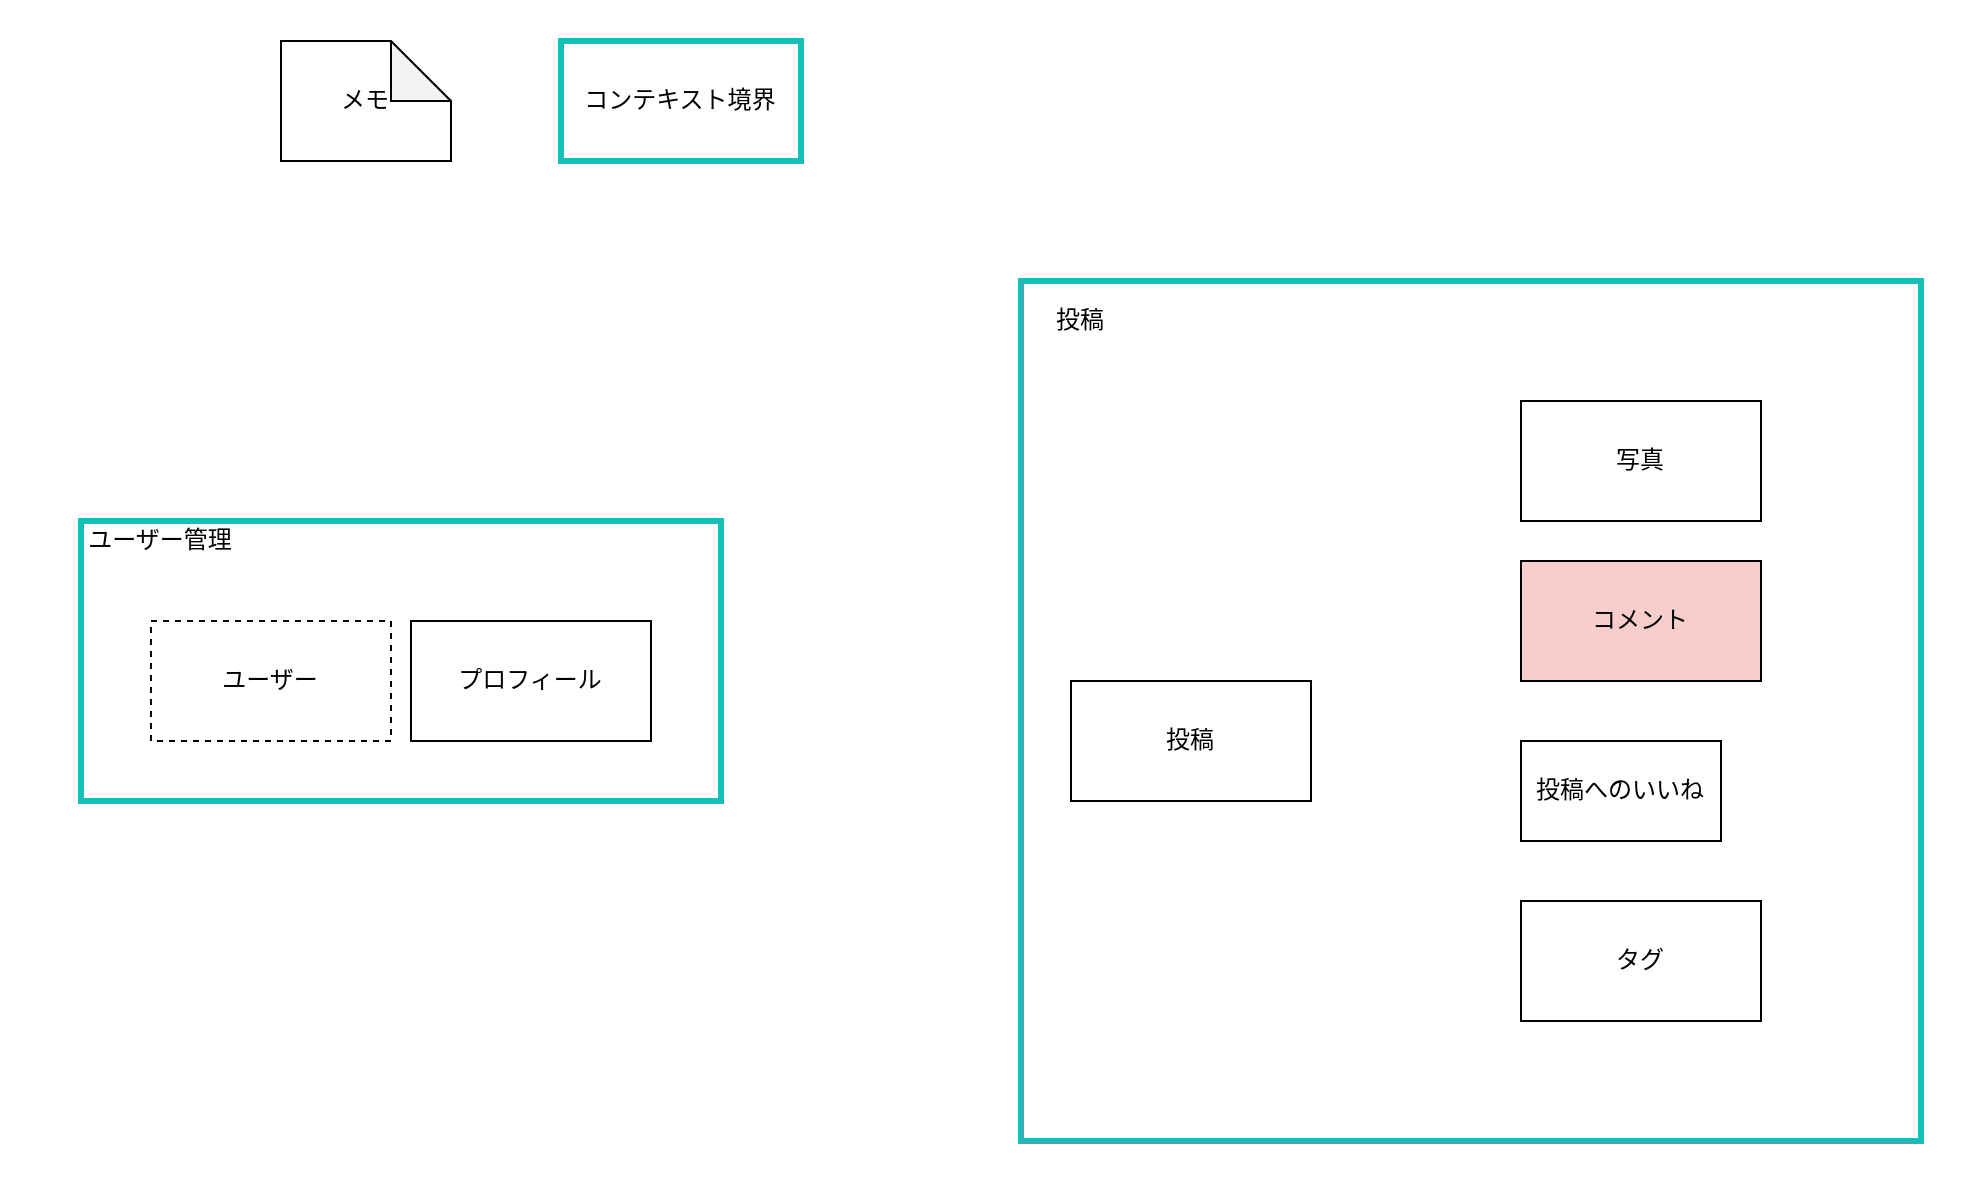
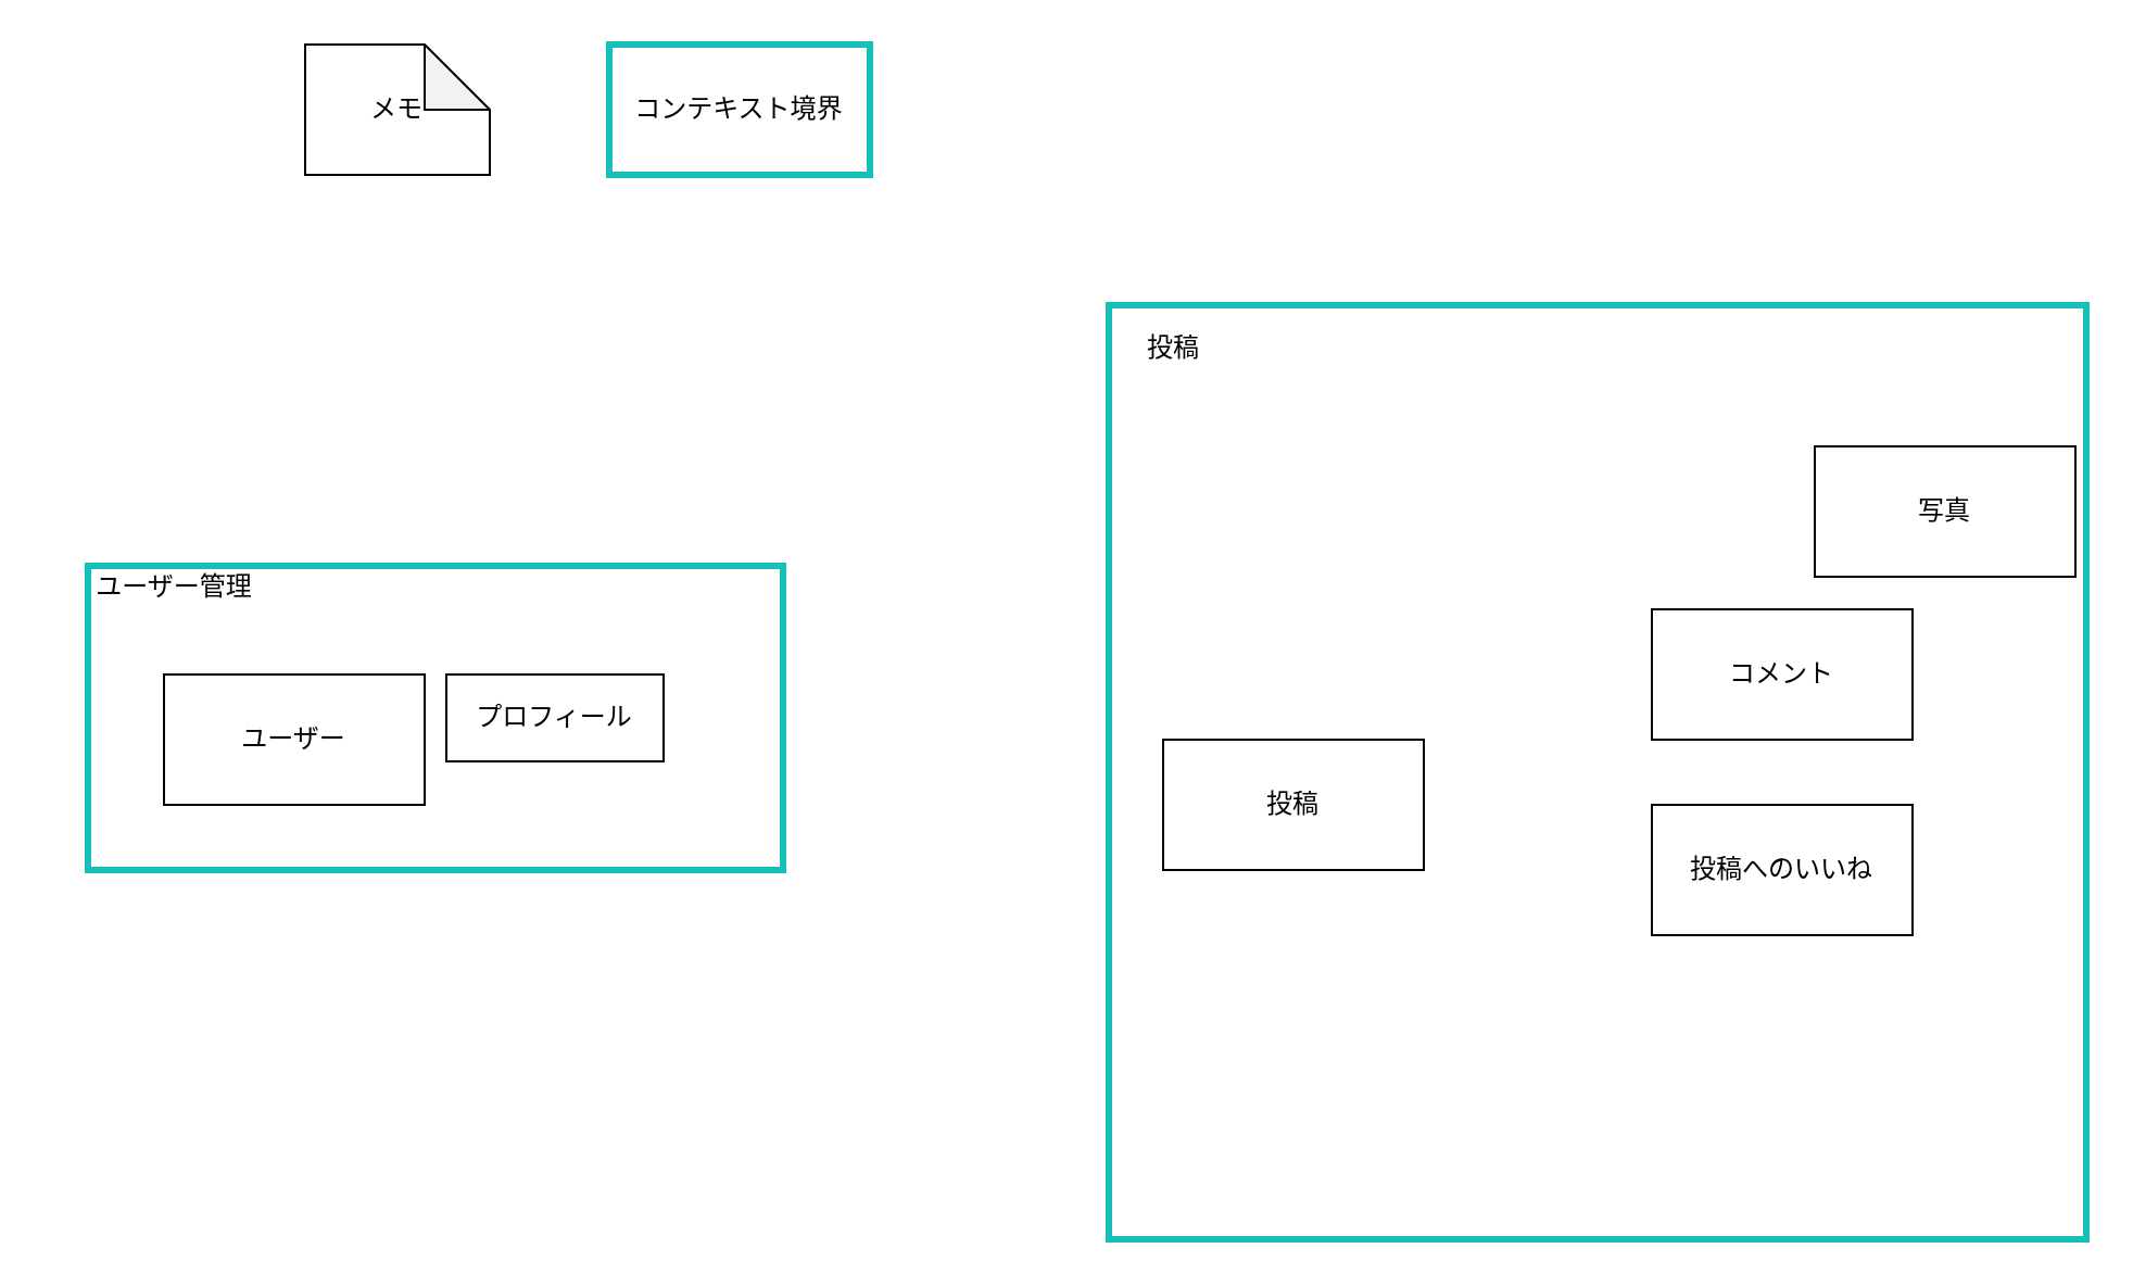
  <mxCell id="0" />
  <mxCell id="1" parent="0" />
  <mxCell id="2" value="&lt;div&gt;&lt;br&gt;&lt;/div&gt;" style="rounded=0;whiteSpace=wrap;html=1;strokeWidth=3;strokeColor=#17BFB9;align=left;" vertex="1" parent="1"><mxGeometry x="510" y="140" width="450" height="430" as="geometry" /></mxCell>
  <mxCell id="3" value="&lt;div&gt;&lt;br&gt;&lt;/div&gt;" style="rounded=0;whiteSpace=wrap;html=1;strokeWidth=3;strokeColor=#17BFB9;align=left;" vertex="1" parent="1"><mxGeometry x="40" y="260" width="320" height="140" as="geometry" /></mxCell>
  <mxCell id="4" value="メモ" style="shape=note;whiteSpace=wrap;html=1;backgroundOutline=1;darkOpacity=0.05;" vertex="1" parent="1"><mxGeometry x="140" y="20" width="85" height="60" as="geometry" /></mxCell>
  <mxCell id="5" value="コンテキスト境界" style="rounded=0;whiteSpace=wrap;html=1;strokeWidth=3;strokeColor=#17BFB9;" vertex="1" parent="1"><mxGeometry x="280" y="20" width="120" height="60" as="geometry" /></mxCell>
- <mxCell id="6" value="プロフィール" style="rounded=0;whiteSpace=wrap;html=1;" vertex="1" parent="1"><mxGeometry x="205" y="310" width="120" height="60" as="geometry" /></mxCell>
- <mxCell id="7" value="ユーザー" style="rounded=0;whiteSpace=wrap;html=1;dashed=1;" vertex="1" parent="1"><mxGeometry x="75" y="310" width="120" height="60" as="geometry" /></mxCell>
+ <mxCell id="6" value="プロフィール" style="rounded=0;whiteSpace=wrap;html=1;" vertex="1" parent="1"><mxGeometry x="205" y="310" width="100" height="40" as="geometry" /></mxCell>
+ <mxCell id="7" value="ユーザー" style="rounded=0;whiteSpace=wrap;html=1;" vertex="1" parent="1"><mxGeometry x="75" y="310" width="120" height="60" as="geometry" /></mxCell>
  <mxCell id="8" value="投稿" style="rounded=0;whiteSpace=wrap;html=1;" vertex="1" parent="1"><mxGeometry x="535" y="340" width="120" height="60" as="geometry" /></mxCell>
- <mxCell id="9" value="写真" style="rounded=0;whiteSpace=wrap;html=1;" vertex="1" parent="1"><mxGeometry x="760" y="200" width="120" height="60" as="geometry" /></mxCell>
- <mxCell id="10" value="コメント" style="rounded=0;whiteSpace=wrap;html=1;fillColor=#f8cecc;" vertex="1" parent="1"><mxGeometry x="760" y="280" width="120" height="60" as="geometry" /></mxCell>
- <mxCell id="11" value="投稿へのいいね" style="rounded=0;whiteSpace=wrap;html=1;" vertex="1" parent="1"><mxGeometry x="760" y="370" width="100" height="50" as="geometry" /></mxCell>
- <mxCell id="12" value="タグ" style="rounded=0;whiteSpace=wrap;html=1;" vertex="1" parent="1"><mxGeometry x="760" y="450" width="120" height="60" as="geometry" /></mxCell>
+ <mxCell id="9" value="写真" style="rounded=0;whiteSpace=wrap;html=1;" vertex="1" parent="1"><mxGeometry x="835" y="205" width="120" height="60" as="geometry" /></mxCell>
+ <mxCell id="10" value="コメント" style="rounded=0;whiteSpace=wrap;html=1;" vertex="1" parent="1"><mxGeometry x="760" y="280" width="120" height="60" as="geometry" /></mxCell>
+ <mxCell id="11" value="投稿へのいいね" style="rounded=0;whiteSpace=wrap;html=1;" vertex="1" parent="1"><mxGeometry x="760" y="370" width="120" height="60" as="geometry" /></mxCell>
  <mxCell id="13" value="ユーザー管理" style="rounded=0;whiteSpace=wrap;html=1;strokeWidth=3;strokeColor=none;fillColor=none;" vertex="1" parent="1"><mxGeometry x="20" y="240" width="120" height="60" as="geometry" /></mxCell>
  <mxCell id="14" value="投稿" style="rounded=0;whiteSpace=wrap;html=1;strokeWidth=3;strokeColor=none;fillColor=none;" vertex="1" parent="1"><mxGeometry x="480" y="130" width="120" height="60" as="geometry" /></mxCell>
